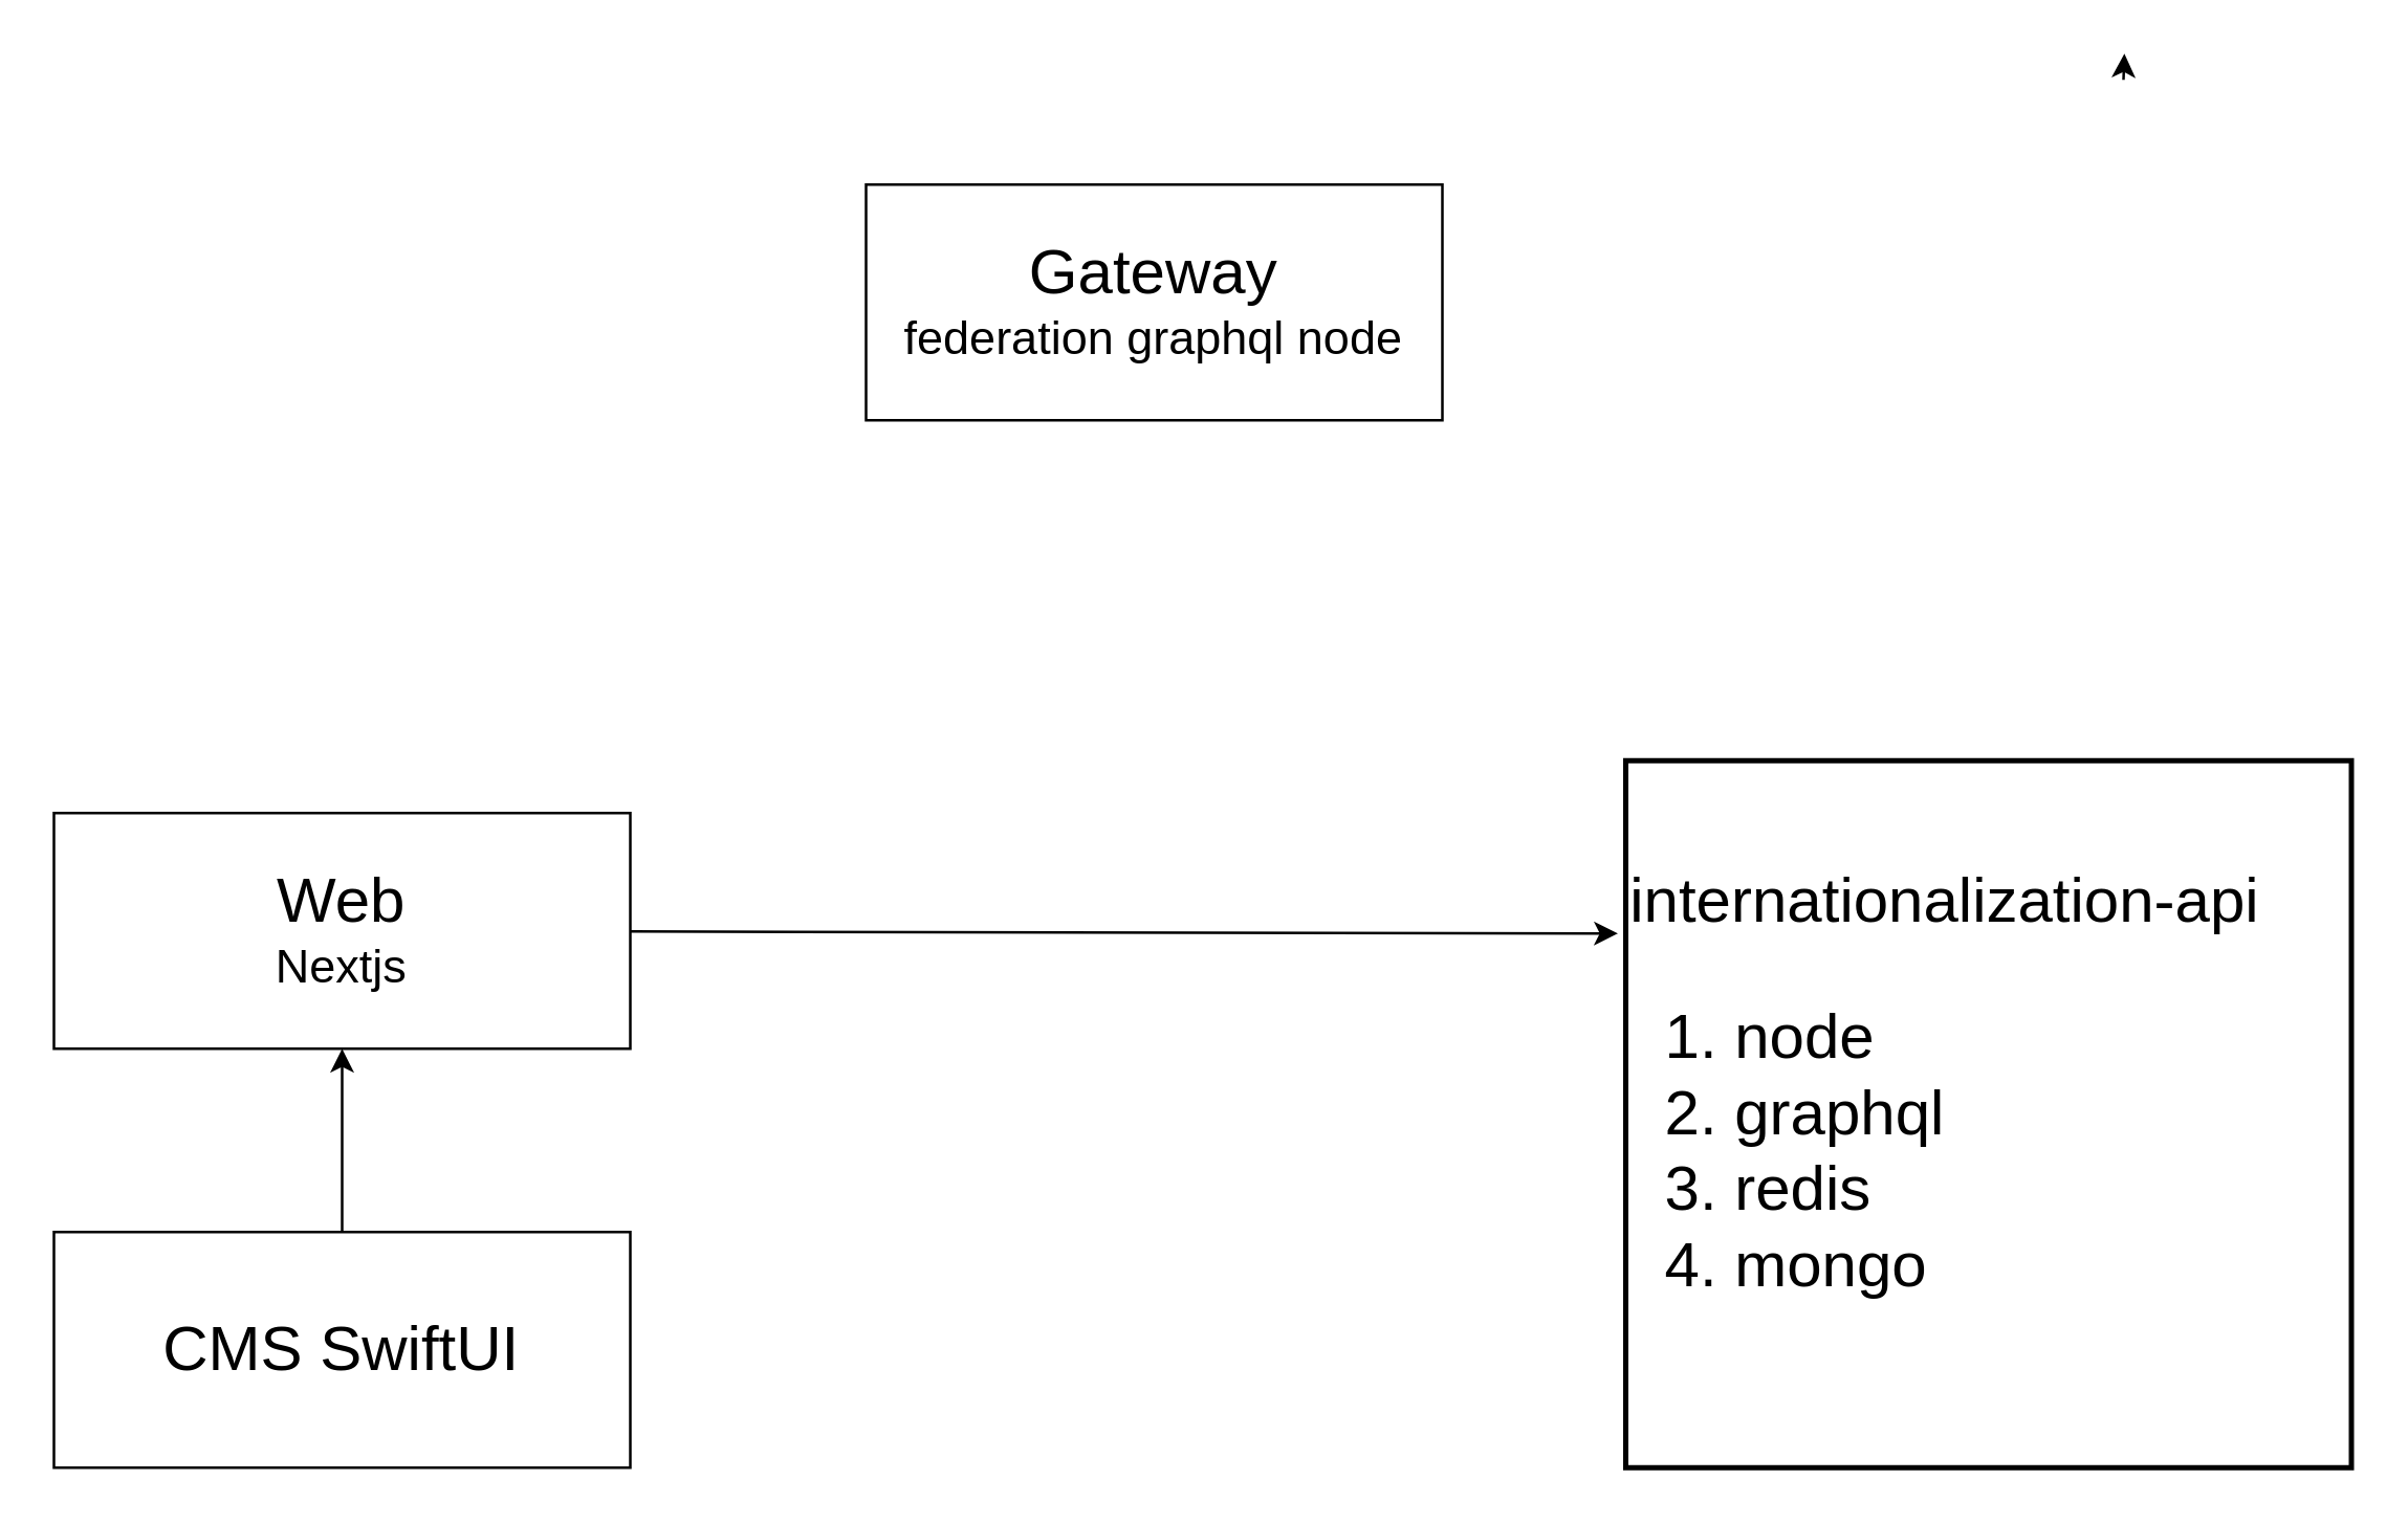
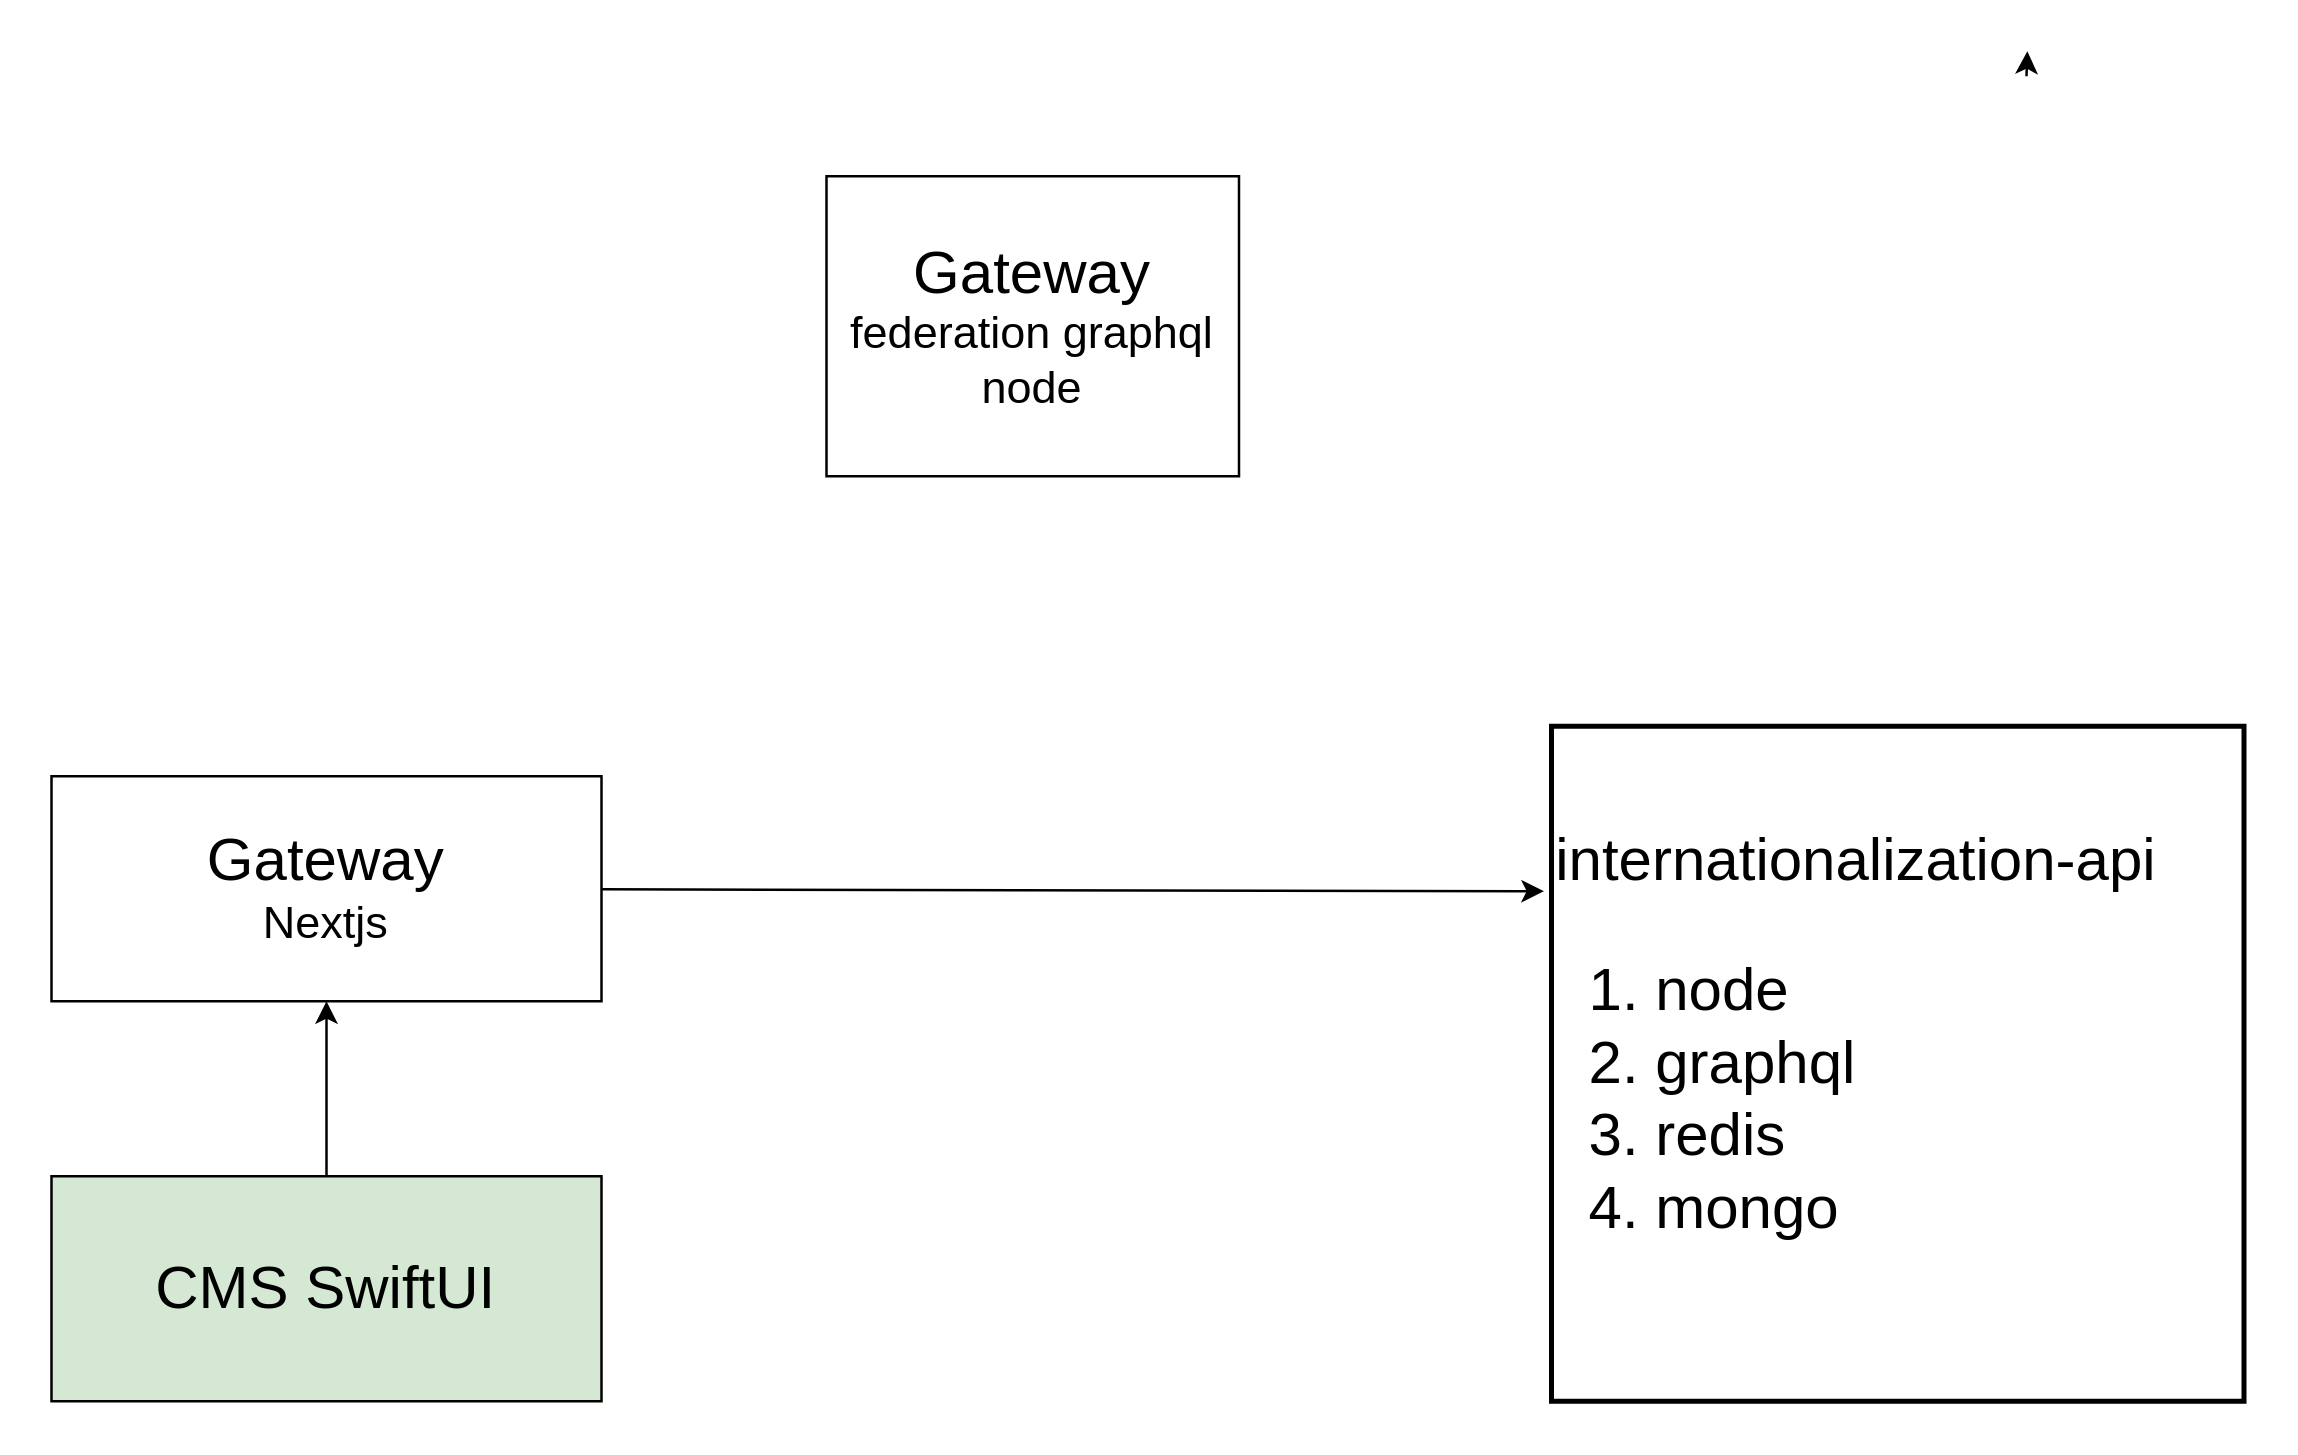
  <mxCell id="0" />
  <mxCell id="1" parent="0" />
  <mxCell id="2" style="edgeStyle=none;html=1;entryX=0;entryY=0.25;entryDx=0;entryDy=0;fontSize=18;" edge="1" parent="1" source="3" target="6"><mxGeometry relative="1" as="geometry" /></mxCell>
- <mxCell id="3" value="&lt;font style=&quot;&quot;&gt;&lt;font style=&quot;font-size: 24px;&quot;&gt;Web&lt;br&gt;&lt;/font&gt;&lt;font style=&quot;font-size: 18px;&quot;&gt;Nextjs&lt;/font&gt;&lt;br&gt;&lt;/font&gt;" style="rounded=0;whiteSpace=wrap;html=1;" vertex="1" parent="1"><mxGeometry x="20" y="310" width="220" height="90" as="geometry" /></mxCell>
- <mxCell id="4" value="&lt;font style=&quot;&quot;&gt;&lt;span style=&quot;font-size: 24px;&quot;&gt;Gateway&lt;br&gt;&lt;/span&gt;&lt;span style=&quot;font-size: 18px;&quot;&gt;federation graphql node&lt;/span&gt;&lt;br&gt;&lt;/font&gt;" style="rounded=0;whiteSpace=wrap;html=1;" vertex="1" parent="1"><mxGeometry x="330" y="70" width="220" height="90" as="geometry" /></mxCell>
+ <mxCell id="3" value="&lt;font style=&quot;&quot;&gt;&lt;font style=&quot;font-size: 24px;&quot;&gt;Gateway&lt;br&gt;&lt;/font&gt;&lt;font style=&quot;font-size: 18px;&quot;&gt;Nextjs&lt;/font&gt;&lt;br&gt;&lt;/font&gt;" style="rounded=0;whiteSpace=wrap;html=1;" vertex="1" parent="1"><mxGeometry x="20" y="310" width="220" height="90" as="geometry" /></mxCell>
+ <mxCell id="4" value="&lt;font style=&quot;&quot;&gt;&lt;span style=&quot;font-size: 24px;&quot;&gt;Gateway&lt;br&gt;&lt;/span&gt;&lt;span style=&quot;font-size: 18px;&quot;&gt;federation graphql node&lt;/span&gt;&lt;br&gt;&lt;/font&gt;" style="rounded=0;whiteSpace=wrap;html=1;" vertex="1" parent="1"><mxGeometry x="330" y="70" width="165" height="120" as="geometry" /></mxCell>
  <mxCell id="5" style="edgeStyle=none;html=1;fontSize=18;" edge="1" parent="1"><mxGeometry relative="1" as="geometry"><mxPoint x="810.333" y="20" as="targetPoint" /><mxPoint x="810" y="30" as="sourcePoint" /></mxGeometry></mxCell>
  <mxCell id="6" value="&lt;span style=&quot;font-size: 24px; background-color: initial;&quot;&gt;internationalization-api&lt;br&gt;&lt;ol&gt;&lt;li&gt;&lt;span style=&quot;font-size: 24px; background-color: initial;&quot;&gt;node&lt;/span&gt;&lt;/li&gt;&lt;li&gt;&lt;span style=&quot;font-size: 24px; background-color: initial;&quot;&gt;graphql&lt;/span&gt;&lt;/li&gt;&lt;li&gt;&lt;span style=&quot;font-size: 24px; background-color: initial;&quot;&gt;redis&lt;/span&gt;&lt;/li&gt;&lt;li&gt;&lt;span style=&quot;font-size: 24px; background-color: initial;&quot;&gt;mongo&lt;/span&gt;&lt;/li&gt;&lt;/ol&gt;&lt;/span&gt;" style="rounded=0;whiteSpace=wrap;html=1;align=left;strokeWidth=2;perimeterSpacing=3;" vertex="1" parent="1"><mxGeometry x="620" y="290" width="277" height="270" as="geometry" /></mxCell>
  <mxCell id="7" style="edgeStyle=none;html=1;fontSize=18;" edge="1" parent="1" source="8" target="3"><mxGeometry relative="1" as="geometry" /></mxCell>
- <mxCell id="8" value="&lt;font style=&quot;&quot;&gt;&lt;span style=&quot;font-size: 24px;&quot;&gt;CMS SwiftUI&lt;/span&gt;&lt;br&gt;&lt;/font&gt;" style="rounded=0;whiteSpace=wrap;html=1;" vertex="1" parent="1"><mxGeometry x="20" y="470" width="220" height="90" as="geometry" /></mxCell>
+ <mxCell id="8" value="&lt;font style=&quot;&quot;&gt;&lt;span style=&quot;font-size: 24px;&quot;&gt;CMS SwiftUI&lt;/span&gt;&lt;br&gt;&lt;/font&gt;" style="rounded=0;whiteSpace=wrap;html=1;fillColor=#d5e8d4;" vertex="1" parent="1"><mxGeometry x="20" y="470" width="220" height="90" as="geometry" /></mxCell>
